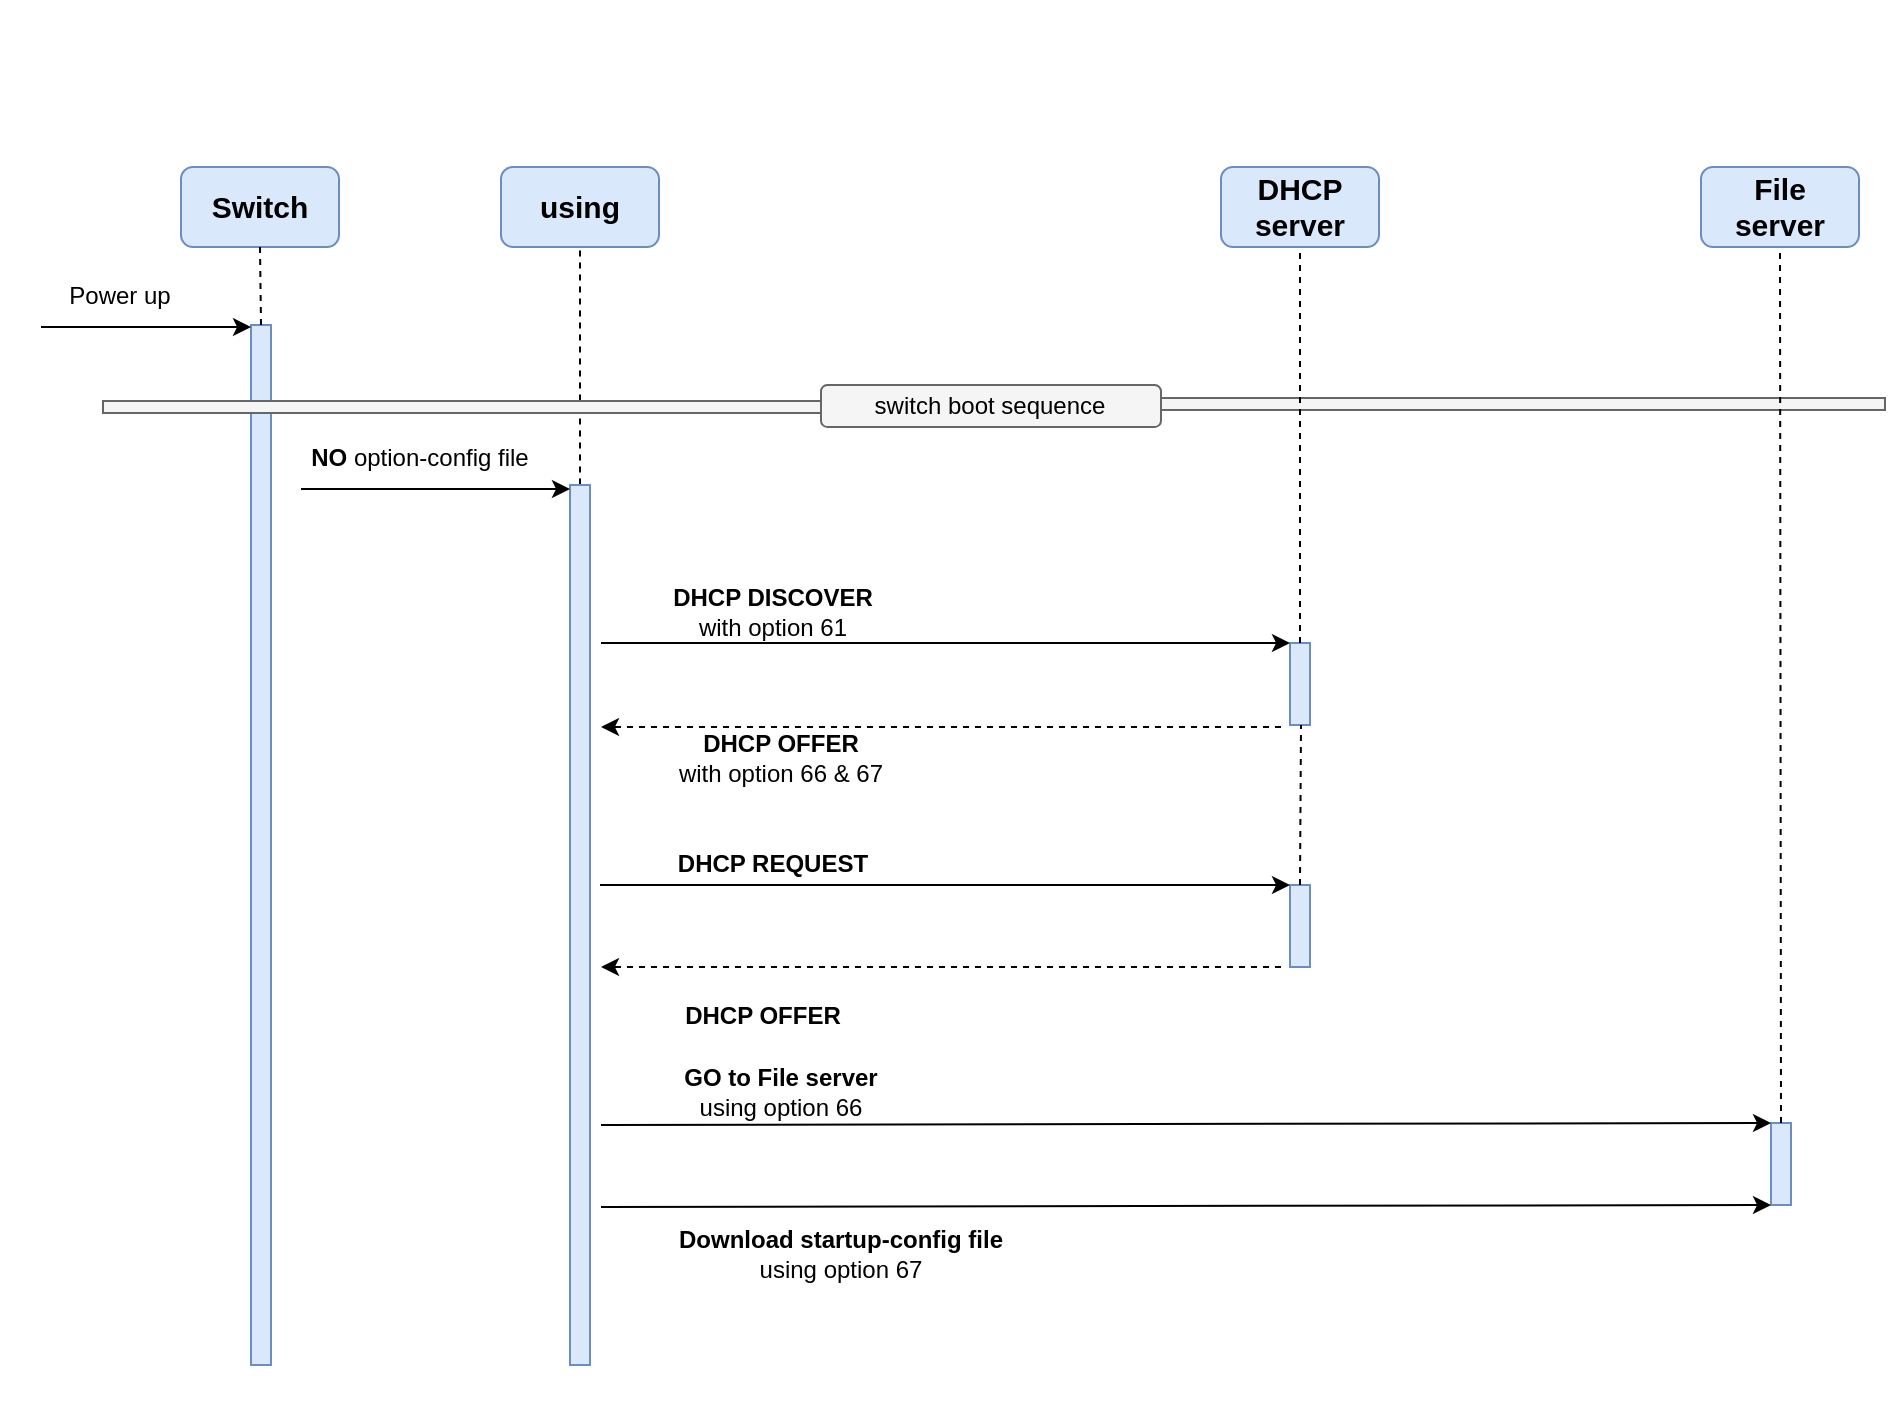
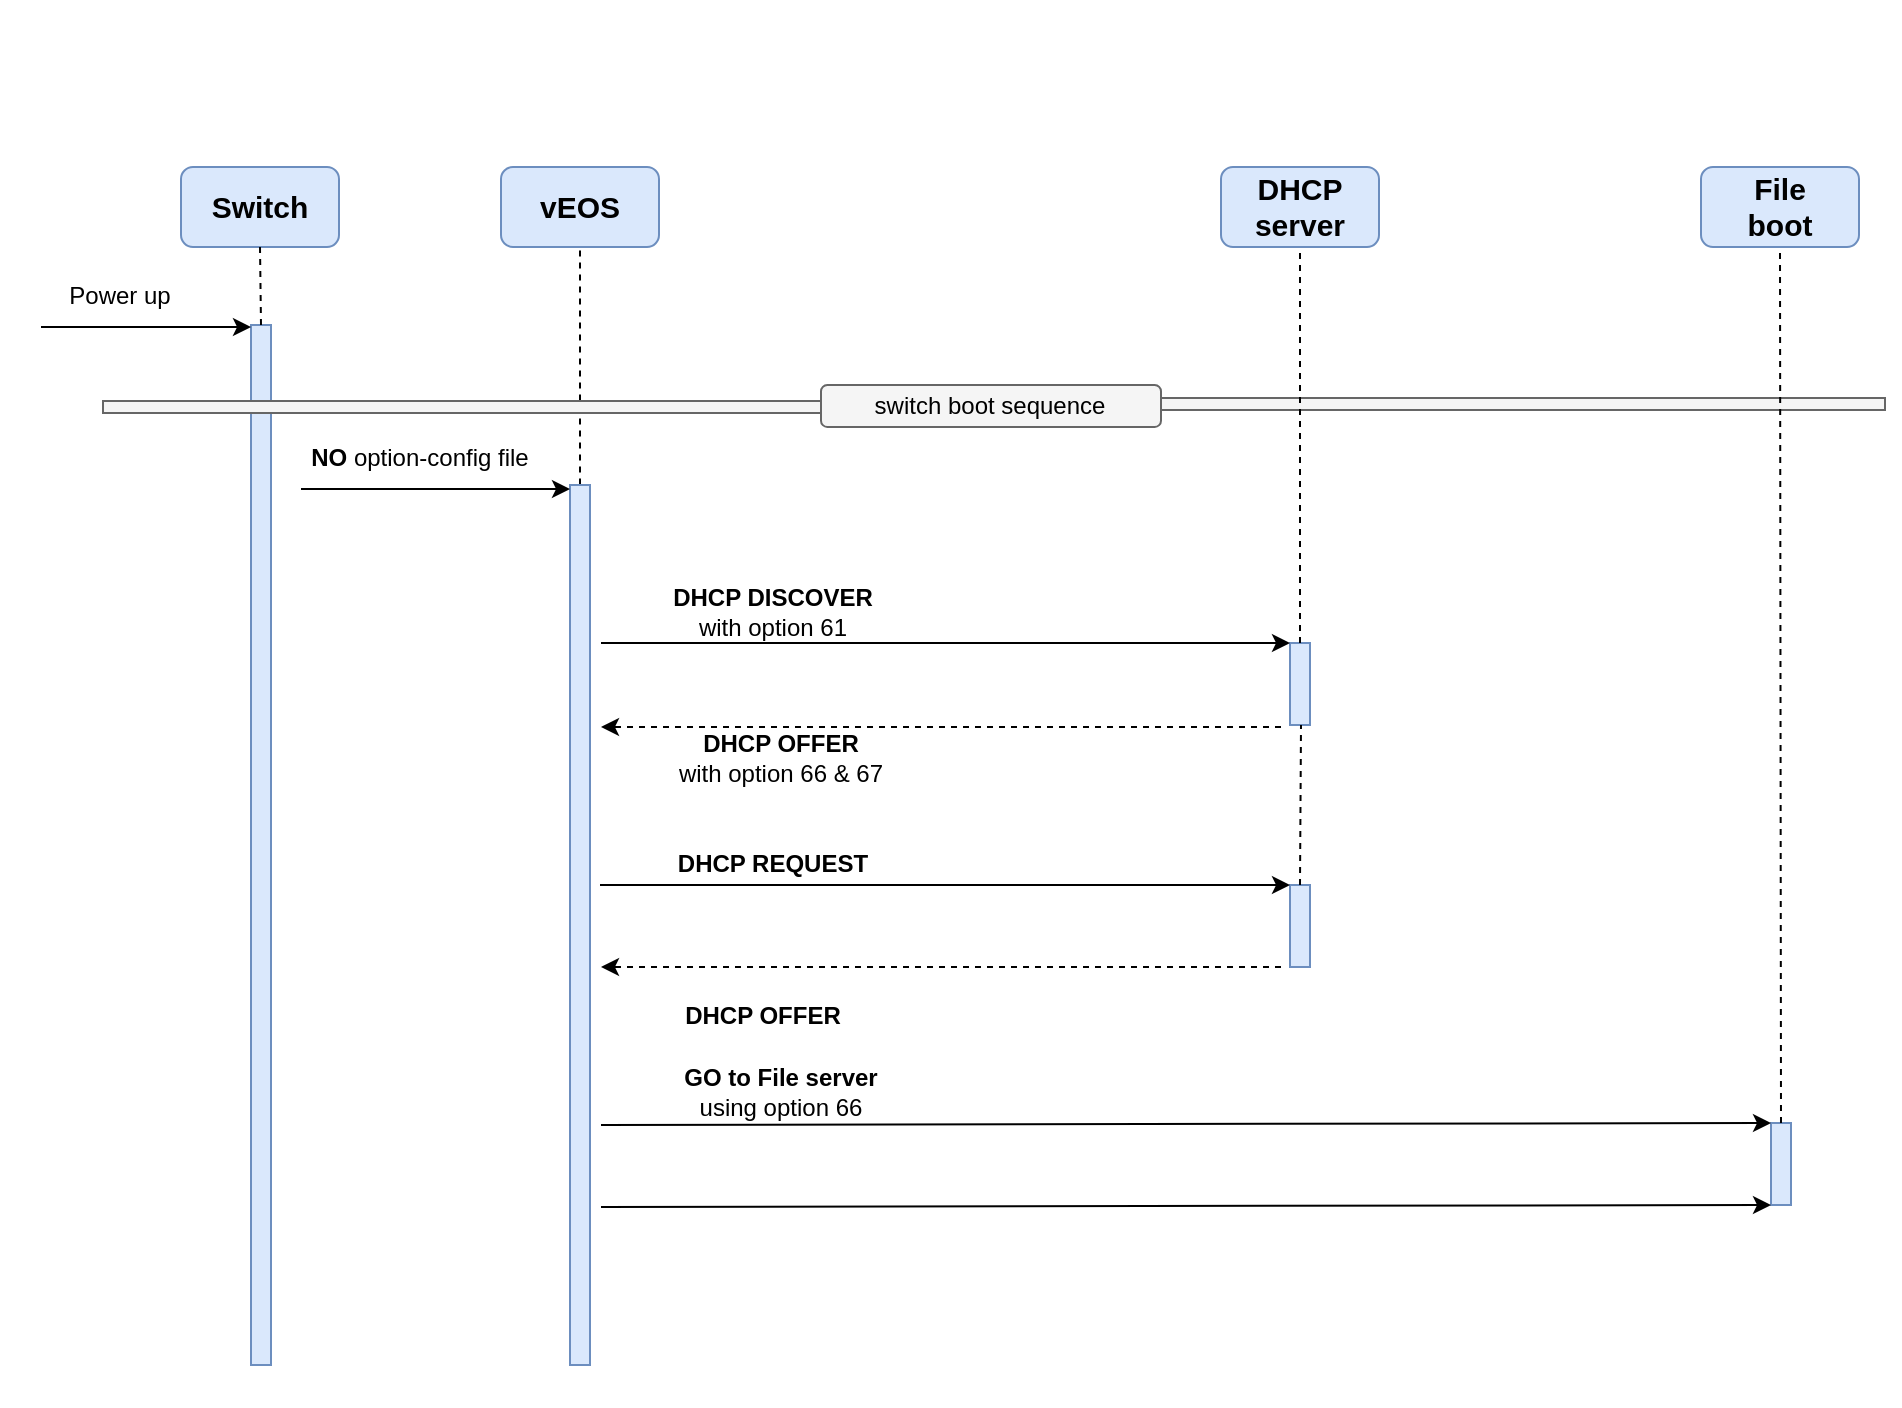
  <mxCell id="0" />
  <mxCell id="1" parent="0" />
  <mxCell id="2" value="" style="rounded=1;whiteSpace=wrap;html=1;fillColor=#dae8fc;strokeColor=#6c8ebf;" parent="1" vertex="1"><mxGeometry x="90" y="83" width="79" height="40" as="geometry" /></mxCell>
  <mxCell id="3" value="&lt;b&gt;&lt;font style=&quot;font-size: 15px;&quot;&gt;Switch&lt;/font&gt;&lt;/b&gt;" style="text;strokeColor=none;align=center;fillColor=none;html=1;verticalAlign=middle;whiteSpace=wrap;rounded=0;" parent="1" vertex="1"><mxGeometry x="100" y="88" width="60" height="30" as="geometry" /></mxCell>
  <mxCell id="4" value="" style="rounded=1;whiteSpace=wrap;html=1;fillColor=#dae8fc;strokeColor=#6c8ebf;" parent="1" vertex="1"><mxGeometry x="250" y="83" width="79" height="40" as="geometry" /></mxCell>
- <mxCell id="5" value="&lt;b&gt;&lt;font style=&quot;font-size: 15px;&quot;&gt;using&lt;/font&gt;&lt;/b&gt;" style="text;strokeColor=none;align=center;fillColor=none;html=1;verticalAlign=middle;whiteSpace=wrap;rounded=0;" parent="1" vertex="1"><mxGeometry x="260" y="88" width="60" height="30" as="geometry" /></mxCell>
+ <mxCell id="5" value="&lt;b&gt;&lt;font style=&quot;font-size: 15px;&quot;&gt;vEOS&lt;/font&gt;&lt;/b&gt;" style="text;strokeColor=none;align=center;fillColor=none;html=1;verticalAlign=middle;whiteSpace=wrap;rounded=0;" parent="1" vertex="1"><mxGeometry x="260" y="88" width="60" height="30" as="geometry" /></mxCell>
  <mxCell id="6" value="" style="rounded=1;whiteSpace=wrap;html=1;fillColor=#dae8fc;strokeColor=#6c8ebf;" parent="1" vertex="1"><mxGeometry x="610" y="83" width="79" height="40" as="geometry" /></mxCell>
  <mxCell id="7" value="&lt;b&gt;&lt;font style=&quot;font-size: 15px;&quot;&gt;DHCP server&lt;/font&gt;&lt;/b&gt;" style="text;strokeColor=none;align=center;fillColor=none;html=1;verticalAlign=middle;whiteSpace=wrap;rounded=0;" parent="1" vertex="1"><mxGeometry x="620" y="88" width="60" height="30" as="geometry" /></mxCell>
  <mxCell id="8" value="" style="rounded=1;whiteSpace=wrap;html=1;fillColor=#dae8fc;strokeColor=#6c8ebf;" parent="1" vertex="1"><mxGeometry x="850" y="83" width="79" height="40" as="geometry" /></mxCell>
- <mxCell id="9" value="&lt;b&gt;&lt;font style=&quot;font-size: 15px;&quot;&gt;File server&lt;/font&gt;&lt;/b&gt;" style="text;strokeColor=none;align=center;fillColor=none;html=1;verticalAlign=middle;whiteSpace=wrap;rounded=0;" parent="1" vertex="1"><mxGeometry x="860" y="88" width="60" height="30" as="geometry" /></mxCell>
+ <mxCell id="9" value="&lt;b&gt;&lt;font style=&quot;font-size: 15px;&quot;&gt;File boot&lt;/font&gt;&lt;/b&gt;" style="text;strokeColor=none;align=center;fillColor=none;html=1;verticalAlign=middle;whiteSpace=wrap;rounded=0;" parent="1" vertex="1"><mxGeometry x="860" y="88" width="60" height="30" as="geometry" /></mxCell>
  <mxCell id="10" value="" style="rounded=0;whiteSpace=wrap;html=1;fillColor=#dae8fc;strokeColor=#6c8ebf;" parent="1" vertex="1"><mxGeometry x="125" y="162" width="10" height="520" as="geometry" /></mxCell>
  <mxCell id="11" value="" style="endArrow=classic;html=1;rounded=0;" parent="1" edge="1"><mxGeometry width="50" height="50" relative="1" as="geometry"><mxPoint x="20" y="163" as="sourcePoint" /><mxPoint x="125" y="163" as="targetPoint" /></mxGeometry></mxCell>
  <mxCell id="12" value="Power up" style="text;strokeColor=none;align=center;fillColor=none;html=1;verticalAlign=middle;whiteSpace=wrap;rounded=0;" parent="1" vertex="1"><mxGeometry x="30" y="133" width="60" height="30" as="geometry" /></mxCell>
  <mxCell id="13" value="" style="endArrow=none;dashed=1;html=1;rounded=0;entryX=0.5;entryY=1;entryDx=0;entryDy=0;exitX=0.5;exitY=0;exitDx=0;exitDy=0;" parent="1" source="10" target="2" edge="1"><mxGeometry width="50" height="50" relative="1" as="geometry"><mxPoint x="520" y="592" as="sourcePoint" /><mxPoint x="570" y="542" as="targetPoint" /></mxGeometry></mxCell>
  <mxCell id="14" value="" style="endArrow=none;dashed=1;html=1;rounded=0;entryX=0.5;entryY=1;entryDx=0;entryDy=0;exitX=0.5;exitY=0.695;exitDx=0;exitDy=0;exitPerimeter=0;" parent="1" target="4" edge="1" source="15"><mxGeometry width="50" height="50" relative="1" as="geometry"><mxPoint x="290" y="882" as="sourcePoint" /><mxPoint x="570" y="592" as="targetPoint" /></mxGeometry></mxCell>
  <mxCell id="15" value="" style="rounded=0;whiteSpace=wrap;html=1;fillColor=#dae8fc;strokeColor=#6c8ebf;" parent="1" vertex="1"><mxGeometry x="284.5" y="242" width="10" height="440" as="geometry" /></mxCell>
  <mxCell id="16" value="" style="endArrow=classic;html=1;rounded=0;" parent="1" edge="1"><mxGeometry width="50" height="50" relative="1" as="geometry"><mxPoint x="150" y="244" as="sourcePoint" /><mxPoint x="284.5" y="244" as="targetPoint" /></mxGeometry></mxCell>
  <mxCell id="17" value="&lt;b&gt;NO&lt;/b&gt; option-config file" style="text;strokeColor=none;align=center;fillColor=none;html=1;verticalAlign=middle;whiteSpace=wrap;rounded=0;" parent="1" vertex="1"><mxGeometry x="150" y="214" width="120" height="30" as="geometry" /></mxCell>
  <mxCell id="18" value="" style="rounded=0;whiteSpace=wrap;html=1;rotation=-90;fillColor=#f5f5f5;fontColor=#333333;strokeColor=#666666;" parent="1" vertex="1"><mxGeometry x="229" y="22" width="6" height="362" as="geometry" /></mxCell>
  <mxCell id="19" value="" style="rounded=1;whiteSpace=wrap;html=1;fillColor=#f5f5f5;fontColor=#333333;strokeColor=#666666;" parent="1" vertex="1"><mxGeometry x="410" y="192" width="170" height="21" as="geometry" /></mxCell>
  <mxCell id="20" value="switch boot sequence" style="text;strokeColor=none;align=center;fillColor=none;html=1;verticalAlign=middle;whiteSpace=wrap;rounded=0;" parent="1" vertex="1"><mxGeometry x="430" y="189" width="130" height="27" as="geometry" /></mxCell>
  <mxCell id="21" value="" style="rounded=0;whiteSpace=wrap;html=1;rotation=-90;fillColor=#f5f5f5;fontColor=#333333;strokeColor=#666666;" parent="1" vertex="1"><mxGeometry x="758" y="20.5" width="6" height="362" as="geometry" /></mxCell>
  <mxCell id="22" value="" style="rounded=0;whiteSpace=wrap;html=1;fillColor=#dae8fc;strokeColor=#6c8ebf;" parent="1" vertex="1"><mxGeometry x="644.5" y="321" width="10" height="41" as="geometry" /></mxCell>
  <mxCell id="23" value="" style="endArrow=none;dashed=1;html=1;rounded=0;entryX=0.5;entryY=1;entryDx=0;entryDy=0;exitX=0.5;exitY=0;exitDx=0;exitDy=0;" parent="1" source="22" target="6" edge="1"><mxGeometry width="50" height="50" relative="1" as="geometry"><mxPoint x="300" y="892" as="sourcePoint" /><mxPoint x="300" y="133" as="targetPoint" /></mxGeometry></mxCell>
  <mxCell id="24" value="" style="edgeStyle=none;orthogonalLoop=1;jettySize=auto;html=1;rounded=0;entryX=0;entryY=0;entryDx=0;entryDy=0;" parent="1" target="22" edge="1"><mxGeometry width="80" relative="1" as="geometry"><mxPoint x="300" y="321" as="sourcePoint" /><mxPoint x="510" y="321" as="targetPoint" /><Array as="points" /></mxGeometry></mxCell>
  <mxCell id="25" value="&lt;b&gt;DHCP DISCOVER&lt;/b&gt;&lt;br&gt;with option 61" style="text;strokeColor=none;align=center;fillColor=none;html=1;verticalAlign=middle;whiteSpace=wrap;rounded=0;" parent="1" vertex="1"><mxGeometry x="331" y="291" width="111" height="30" as="geometry" /></mxCell>
  <mxCell id="26" value="" style="edgeStyle=none;orthogonalLoop=1;jettySize=auto;html=1;rounded=0;dashed=1;" parent="1" edge="1"><mxGeometry width="80" relative="1" as="geometry"><mxPoint x="640" y="363" as="sourcePoint" /><mxPoint x="300" y="363" as="targetPoint" /><Array as="points" /></mxGeometry></mxCell>
  <mxCell id="27" value="&lt;b&gt;DHCP OFFER&lt;/b&gt;&lt;br&gt;with option 66 &amp;amp; 67" style="text;strokeColor=none;align=center;fillColor=none;html=1;verticalAlign=middle;whiteSpace=wrap;rounded=0;" parent="1" vertex="1"><mxGeometry x="329.5" y="364" width="120.5" height="30" as="geometry" /></mxCell>
  <mxCell id="28" value="" style="rounded=0;whiteSpace=wrap;html=1;fillColor=#dae8fc;strokeColor=#6c8ebf;" parent="1" vertex="1"><mxGeometry x="644.5" y="442" width="10" height="41" as="geometry" /></mxCell>
  <mxCell id="29" value="" style="endArrow=none;dashed=1;html=1;rounded=0;exitX=0.5;exitY=0;exitDx=0;exitDy=0;" parent="1" source="28" edge="1"><mxGeometry width="50" height="50" relative="1" as="geometry"><mxPoint x="660" y="331" as="sourcePoint" /><mxPoint x="650" y="362" as="targetPoint" /></mxGeometry></mxCell>
  <mxCell id="30" value="" style="edgeStyle=none;orthogonalLoop=1;jettySize=auto;html=1;rounded=0;entryX=0;entryY=0;entryDx=0;entryDy=0;" parent="1" edge="1"><mxGeometry width="80" relative="1" as="geometry"><mxPoint x="299.5" y="442" as="sourcePoint" /><mxPoint x="644.5" y="442" as="targetPoint" /><Array as="points" /></mxGeometry></mxCell>
  <mxCell id="31" value="&lt;b&gt;DHCP REQUEST&lt;/b&gt;" style="text;strokeColor=none;align=center;fillColor=none;html=1;verticalAlign=middle;whiteSpace=wrap;rounded=0;" parent="1" vertex="1"><mxGeometry x="331" y="422" width="111" height="20" as="geometry" /></mxCell>
  <mxCell id="32" value="" style="edgeStyle=none;orthogonalLoop=1;jettySize=auto;html=1;rounded=0;dashed=1;" parent="1" edge="1"><mxGeometry width="80" relative="1" as="geometry"><mxPoint x="640" y="483" as="sourcePoint" /><mxPoint x="300" y="483" as="targetPoint" /><Array as="points" /></mxGeometry></mxCell>
  <mxCell id="33" value="&lt;b&gt;DHCP OFFER&lt;/b&gt;" style="text;strokeColor=none;align=center;fillColor=none;html=1;verticalAlign=middle;whiteSpace=wrap;rounded=0;" parent="1" vertex="1"><mxGeometry x="326" y="498" width="111" height="20" as="geometry" /></mxCell>
  <mxCell id="34" value="" style="rounded=0;whiteSpace=wrap;html=1;fillColor=#dae8fc;strokeColor=#6c8ebf;" parent="1" vertex="1"><mxGeometry x="885" y="561" width="10" height="41" as="geometry" /></mxCell>
  <mxCell id="35" value="" style="endArrow=none;dashed=1;html=1;rounded=0;entryX=0.5;entryY=1;entryDx=0;entryDy=0;exitX=0.5;exitY=0;exitDx=0;exitDy=0;" parent="1" source="34" target="8" edge="1"><mxGeometry width="50" height="50" relative="1" as="geometry"><mxPoint x="660" y="331" as="sourcePoint" /><mxPoint x="660" y="133" as="targetPoint" /></mxGeometry></mxCell>
  <mxCell id="36" value="" style="edgeStyle=none;orthogonalLoop=1;jettySize=auto;html=1;rounded=0;entryX=0;entryY=0;entryDx=0;entryDy=0;" parent="1" edge="1"><mxGeometry width="80" relative="1" as="geometry"><mxPoint x="300" y="562" as="sourcePoint" /><mxPoint x="885" y="561" as="targetPoint" /><Array as="points" /></mxGeometry></mxCell>
  <mxCell id="37" value="&lt;b&gt;GO to File server&lt;br&gt;&lt;/b&gt;using option 66" style="text;strokeColor=none;align=center;fillColor=none;html=1;verticalAlign=middle;whiteSpace=wrap;rounded=0;" parent="1" vertex="1"><mxGeometry x="331" y="531" width="119" height="30" as="geometry" /></mxCell>
  <mxCell id="38" value="" style="edgeStyle=none;orthogonalLoop=1;jettySize=auto;html=1;rounded=0;entryX=0;entryY=0;entryDx=0;entryDy=0;" parent="1" edge="1"><mxGeometry width="80" relative="1" as="geometry"><mxPoint x="300" y="603" as="sourcePoint" /><mxPoint x="885" y="602" as="targetPoint" /><Array as="points" /></mxGeometry></mxCell>
- <mxCell id="39" value="&lt;b&gt;Download startup-config file&lt;br&gt;&lt;/b&gt;using option 67" style="text;strokeColor=none;align=center;fillColor=none;html=1;verticalAlign=middle;whiteSpace=wrap;rounded=0;" parent="1" vertex="1"><mxGeometry x="331" y="612" width="179" height="30" as="geometry" /></mxCell>
